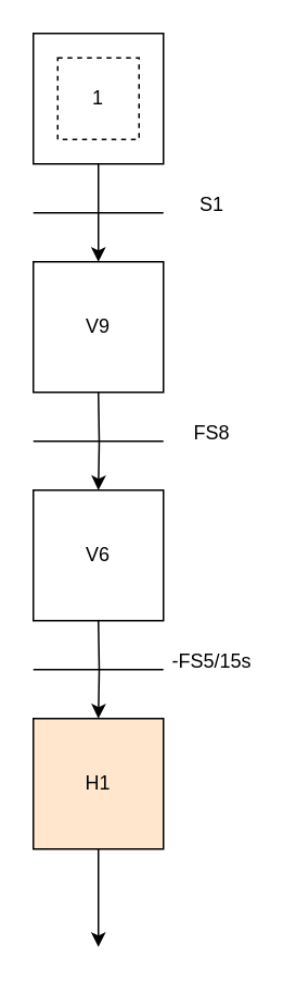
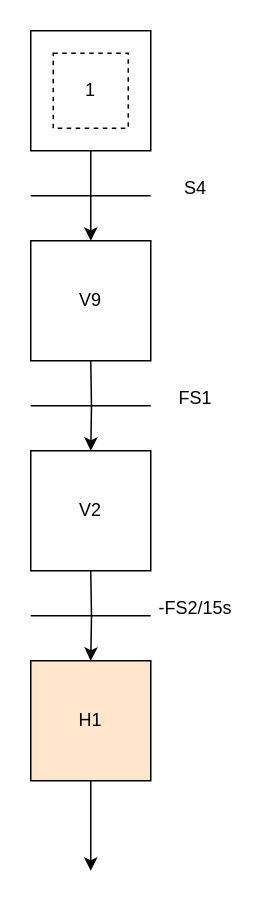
  <mxCell id="0" />
  <mxCell id="1" parent="0" />
  <mxCell id="2" value="" style="group" vertex="1" connectable="0" parent="1"><mxGeometry x="20" y="20" width="80" height="80" as="geometry" /></mxCell>
  <mxCell id="3" value="" style="whiteSpace=wrap;html=1;aspect=fixed;" vertex="1" parent="2"><mxGeometry width="80" height="80" as="geometry" /></mxCell>
  <mxCell id="4" value="1" style="whiteSpace=wrap;html=1;aspect=fixed;dashed=1;" vertex="1" parent="2"><mxGeometry x="15" y="15" width="50" height="50" as="geometry" /></mxCell>
  <mxCell id="5" value="V9" style="whiteSpace=wrap;html=1;aspect=fixed;" vertex="1" parent="1"><mxGeometry x="20" y="160" width="80" height="80" as="geometry" /></mxCell>
  <mxCell id="6" style="edgeStyle=orthogonalEdgeStyle;rounded=0;orthogonalLoop=1;jettySize=auto;html=1;" edge="1" parent="1" source="3" target="5"><mxGeometry relative="1" as="geometry" /></mxCell>
- <mxCell id="7" value="V6" style="whiteSpace=wrap;html=1;aspect=fixed;" vertex="1" parent="1"><mxGeometry x="20" y="300" width="80" height="80" as="geometry" /></mxCell>
+ <mxCell id="7" value="V2" style="whiteSpace=wrap;html=1;aspect=fixed;" vertex="1" parent="1"><mxGeometry x="20" y="300" width="80" height="80" as="geometry" /></mxCell>
  <mxCell id="8" style="edgeStyle=orthogonalEdgeStyle;rounded=0;orthogonalLoop=1;jettySize=auto;html=1;" edge="1" parent="1" target="7"><mxGeometry relative="1" as="geometry"><mxPoint x="60" y="240" as="sourcePoint" /></mxGeometry></mxCell>
  <mxCell id="9" value="H1" style="whiteSpace=wrap;html=1;aspect=fixed;fillColor=#ffe6cc;" vertex="1" parent="1"><mxGeometry x="20" y="440" width="80" height="80" as="geometry" /></mxCell>
  <mxCell id="10" style="edgeStyle=orthogonalEdgeStyle;rounded=0;orthogonalLoop=1;jettySize=auto;html=1;" edge="1" parent="1" target="9"><mxGeometry relative="1" as="geometry"><mxPoint x="60" y="380" as="sourcePoint" /></mxGeometry></mxCell>
  <mxCell id="11" style="edgeStyle=orthogonalEdgeStyle;rounded=0;orthogonalLoop=1;jettySize=auto;html=1;" edge="1" parent="1"><mxGeometry relative="1" as="geometry"><mxPoint x="60" y="520" as="sourcePoint" /><mxPoint x="60" y="580" as="targetPoint" /></mxGeometry></mxCell>
  <mxCell id="12" value="" style="endArrow=none;html=1;rounded=0;" edge="1" parent="1"><mxGeometry width="50" height="50" relative="1" as="geometry"><mxPoint x="20" y="130" as="sourcePoint" /><mxPoint x="100" y="130" as="targetPoint" /></mxGeometry></mxCell>
- <mxCell id="13" value="S1" style="text;html=1;align=center;verticalAlign=middle;whiteSpace=wrap;rounded=0;" vertex="1" parent="1"><mxGeometry x="100" y="110" width="60" height="30" as="geometry" /></mxCell>
+ <mxCell id="13" value="S4" style="text;html=1;align=center;verticalAlign=middle;whiteSpace=wrap;rounded=0;" vertex="1" parent="1"><mxGeometry x="100" y="110" width="60" height="30" as="geometry" /></mxCell>
  <mxCell id="14" value="" style="endArrow=none;html=1;rounded=0;" edge="1" parent="1"><mxGeometry width="50" height="50" relative="1" as="geometry"><mxPoint x="20" y="270" as="sourcePoint" /><mxPoint x="100" y="270" as="targetPoint" /></mxGeometry></mxCell>
- <mxCell id="15" value="FS8" style="text;html=1;align=center;verticalAlign=middle;whiteSpace=wrap;rounded=0;" vertex="1" parent="1"><mxGeometry x="100" y="250" width="60" height="30" as="geometry" /></mxCell>
+ <mxCell id="15" value="FS1" style="text;html=1;align=center;verticalAlign=middle;whiteSpace=wrap;rounded=0;" vertex="1" parent="1"><mxGeometry x="100" y="250" width="60" height="30" as="geometry" /></mxCell>
  <mxCell id="16" value="" style="endArrow=none;html=1;rounded=0;" edge="1" parent="1"><mxGeometry width="50" height="50" relative="1" as="geometry"><mxPoint x="20" y="410" as="sourcePoint" /><mxPoint x="100" y="410" as="targetPoint" /></mxGeometry></mxCell>
- <mxCell id="17" value="-FS5/15s" style="text;html=1;align=center;verticalAlign=middle;whiteSpace=wrap;rounded=0;" vertex="1" parent="1"><mxGeometry x="100" y="390" width="60" height="30" as="geometry" /></mxCell>
+ <mxCell id="17" value="-FS2/15s" style="text;html=1;align=center;verticalAlign=middle;whiteSpace=wrap;rounded=0;" vertex="1" parent="1"><mxGeometry x="100" y="390" width="60" height="30" as="geometry" /></mxCell>
